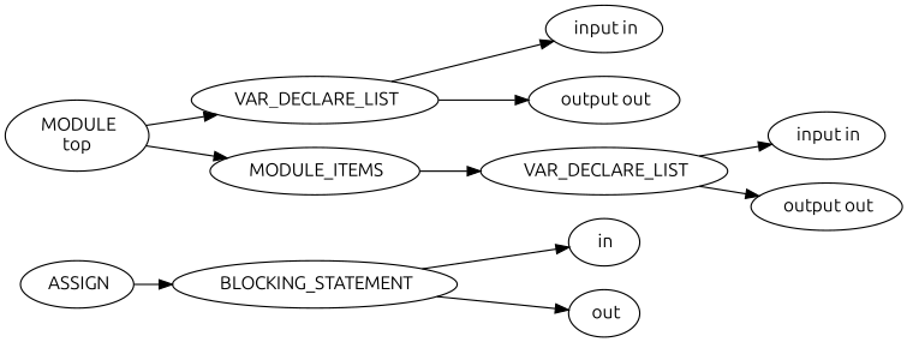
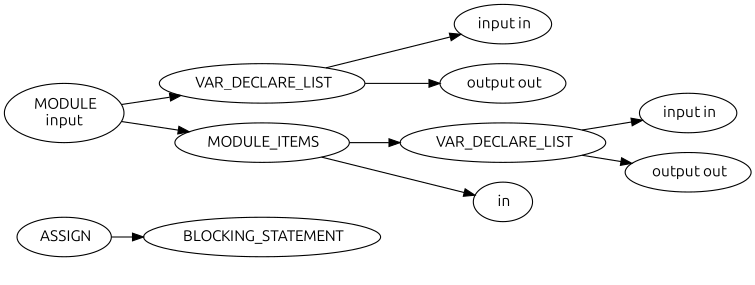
  digraph {
    fontname=Ubuntu
    rankdir=LR
    ranksep=.25
    node [fontname=Ubuntu]
    edge [fontname=Ubuntu]
-   n1 [label=< MODULE<br/>top>]
+   n1 [label=< MODULE<br/>input>]
    n2 [label=< VAR_DECLARE_LIST>]
    n3 [label=< MODULE_ITEMS>]
    n4 [label=< input in>]
    n5 [label=< output out>]
    n6 [label=< VAR_DECLARE_LIST>]
    n7 [label=< input in>]
    n8 [label=< output out>]
    n9 [label=< ASSIGN>]
    n10 [label=< BLOCKING_STATEMENT>]
-   n11 [label=< out>]
    n12 [label=< in>]
    n1 -> n2
    n1 -> n3
    n2 -> n4
    n2 -> n5
    n3 -> n6
    n6 -> n7
    n6 -> n8
    n9 -> n10
-   n10 -> n11
-   n10 -> n12
+   n3 -> n12
  }
